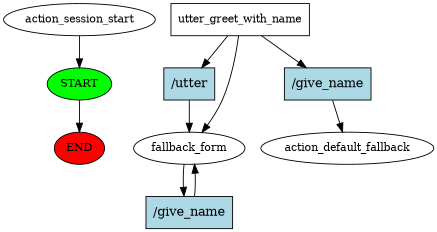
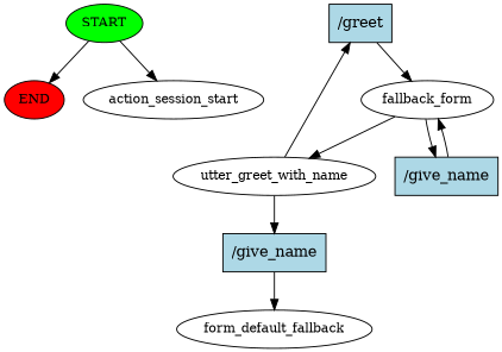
  digraph {
    node [fontsize=12 style=filled]
    n1 [fillcolor=green label=START]
    n2 [fillcolor=red label=END]
    n3 [label=action_session_start style=""]
-   n4 [fillcolor=lightblue label="/utter" shape=rect fontsize=""]
+   n4 [fillcolor=lightblue label="/greet" shape=rect fontsize=""]
    n5 [label=fallback_form style=""]
-   n6 [label=utter_greet_with_name shape=box style=""]
+   n6 [label=utter_greet_with_name style=""]
    n7 [fillcolor=lightblue label="/give_name" shape=rect fontsize=""]
    n8 [fillcolor=lightblue label="/give_name" shape=rect fontsize=""]
-   n9 [label=action_default_fallback style=""]
+   n9 [label=form_default_fallback style=""]
    n1 -> n2
-   n3 -> n1
+   n1 -> n3
    n4 -> n5
-   n6 -> n5
+   n5 -> n6
    n5 -> n7
    n6 -> n4
    n6 -> n8
    n7 -> n5
    n8 -> n9
  }
